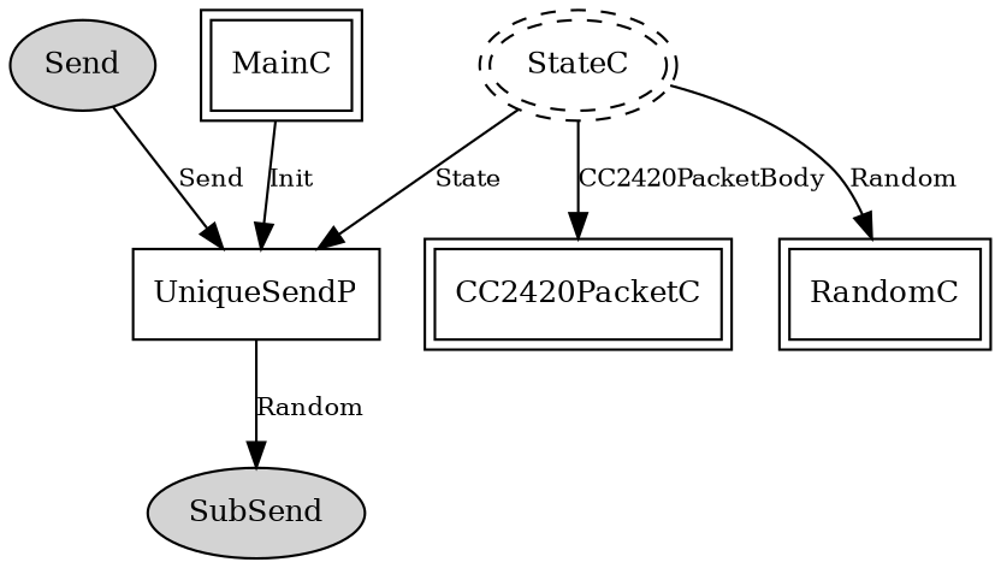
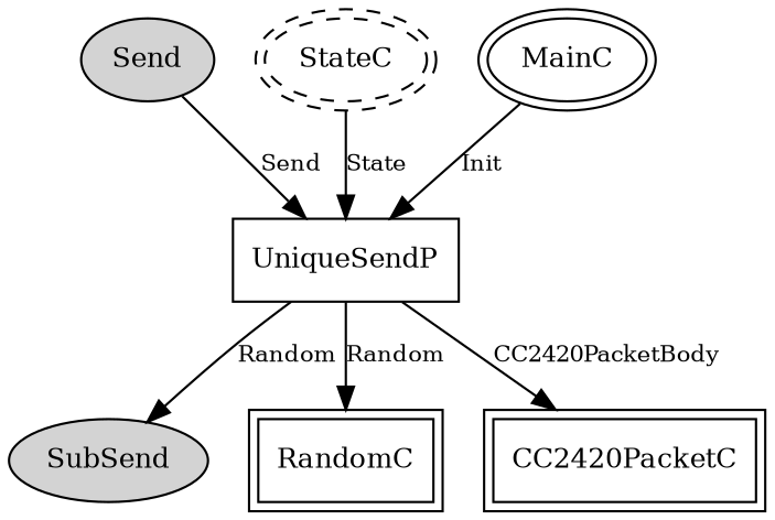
  digraph {
    node [fontsize=12 shape=box peripheries=2]
    edge [fontsize=10]
    n1 [label=Send shape=ellipse style=filled peripheries=""]
    UniqueSendP [peripheries=""]
    n3 [label=SubSend shape=ellipse style=filled peripheries=""]
    RandomC
    CC2420PacketC
    n6 [label=StateC shape=ellipse style=dashed]
-   MainC
+   MainC [shape=ellipse]
    n1 -> UniqueSendP [label=Send]
    UniqueSendP -> n3 [label=Random]
-   n6 -> RandomC [label=Random]
-   n6 -> CC2420PacketC [label=CC2420PacketBody]
+   UniqueSendP -> RandomC [label=Random]
+   UniqueSendP -> CC2420PacketC [label=CC2420PacketBody]
    n6 -> UniqueSendP [label=State]
    MainC -> UniqueSendP [label=Init]
  }
